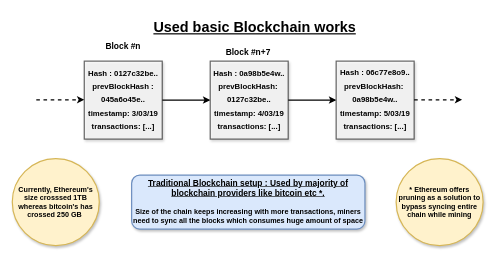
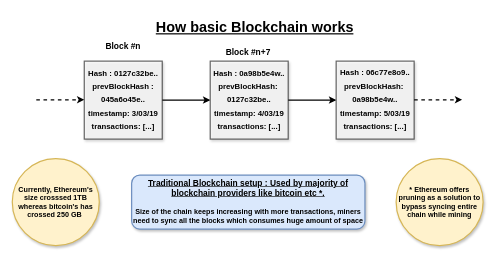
  <mxCell id="0" />
  <mxCell id="1" parent="0" />
  <mxCell id="2" value="" style="edgeStyle=orthogonalEdgeStyle;rounded=0;orthogonalLoop=1;jettySize=auto;html=1;strokeWidth=2;" parent="1" source="3" target="5" edge="1"><mxGeometry relative="1" as="geometry" /></mxCell>
  <mxCell id="3" value="&lt;h3 style=&quot;line-height: 170% ; font-size: 13px&quot;&gt;Hash : 0127c32be..&lt;br&gt;prevBlockHash : 045a6o45e..&lt;br&gt;timestamp: 3/03/19&lt;br&gt;transactions: [...]&lt;/h3&gt;" style="whiteSpace=wrap;html=1;aspect=fixed;strokeWidth=2;shadow=1;comic=0;perimeterSpacing=0;opacity=60;" parent="1" vertex="1"><mxGeometry x="140" y="101" width="130" height="130" as="geometry" /></mxCell>
  <mxCell id="4" value="" style="edgeStyle=orthogonalEdgeStyle;rounded=0;orthogonalLoop=1;jettySize=auto;html=1;strokeWidth=2;" parent="1" source="5" target="6" edge="1"><mxGeometry relative="1" as="geometry" /></mxCell>
  <mxCell id="5" value="&lt;p style=&quot;line-height: 170%&quot;&gt;&lt;/p&gt;&lt;h4 style=&quot;line-height: 170% ; font-size: 13px&quot;&gt;&lt;span style=&quot;white-space: normal&quot;&gt;Hash : 0a98b5e4w..&lt;/span&gt;&lt;br style=&quot;white-space: normal&quot;&gt;&lt;span style=&quot;white-space: normal&quot;&gt;prevBlockHash:&amp;nbsp;&lt;br&gt;&lt;/span&gt;0127c32be..&lt;br style=&quot;white-space: normal&quot;&gt;&lt;span style=&quot;white-space: normal&quot;&gt;timestamp: 4/03/19&lt;/span&gt;&lt;br style=&quot;white-space: normal&quot;&gt;&lt;span style=&quot;white-space: normal&quot;&gt;transactions: [...]&lt;/span&gt;&lt;/h4&gt;&lt;p&gt;&lt;/p&gt;" style="whiteSpace=wrap;html=1;aspect=fixed;strokeWidth=2;shadow=1;opacity=60;" parent="1" vertex="1"><mxGeometry x="350" y="101" width="130" height="130" as="geometry" /></mxCell>
  <mxCell id="6" value="&lt;p style=&quot;line-height: 140%&quot;&gt;&lt;/p&gt;&lt;h4 style=&quot;line-height: 180%&quot;&gt;&lt;font style=&quot;font-size: 13px&quot;&gt;&lt;span style=&quot;white-space: normal&quot;&gt;Hash : 06c77e8o9..&lt;/span&gt;&lt;/font&gt;&lt;font style=&quot;font-size: 13px&quot;&gt;&lt;br style=&quot;white-space: normal&quot;&gt;&lt;/font&gt;&lt;font style=&quot;font-size: 13px&quot;&gt;&lt;span style=&quot;white-space: normal&quot;&gt;prevBlockHash:&amp;nbsp;&lt;br&gt;&lt;/span&gt;&lt;/font&gt;&lt;font style=&quot;font-size: 13px&quot;&gt;0a98b5e4w..&lt;/font&gt;&lt;font style=&quot;font-size: 13px&quot;&gt;&lt;br style=&quot;white-space: normal&quot;&gt;&lt;/font&gt;&lt;font style=&quot;font-size: 13px&quot;&gt;&lt;span style=&quot;white-space: normal&quot;&gt;timestamp: 5/03/19&lt;/span&gt;&lt;/font&gt;&lt;font style=&quot;font-size: 13px&quot;&gt;&lt;br style=&quot;white-space: normal&quot;&gt;&lt;/font&gt;&lt;font style=&quot;font-size: 13px&quot;&gt;&lt;span style=&quot;white-space: normal&quot;&gt;transactions: [...]&lt;/span&gt;&lt;/font&gt;&lt;/h4&gt;&lt;p&gt;&lt;/p&gt;" style="whiteSpace=wrap;html=1;aspect=fixed;strokeWidth=2;shadow=1;opacity=60;" parent="1" vertex="1"><mxGeometry x="560" y="101" width="130" height="130" as="geometry" /></mxCell>
  <mxCell id="7" value="" style="edgeStyle=orthogonalEdgeStyle;rounded=0;orthogonalLoop=1;jettySize=auto;html=1;dashed=1;strokeWidth=2;" parent="1" edge="1"><mxGeometry relative="1" as="geometry"><mxPoint x="60" y="165.5" as="sourcePoint" /><mxPoint x="140" y="165.5" as="targetPoint" /></mxGeometry></mxCell>
  <mxCell id="8" value="" style="edgeStyle=orthogonalEdgeStyle;rounded=0;orthogonalLoop=1;jettySize=auto;html=1;dashed=1;strokeWidth=2;" parent="1" edge="1"><mxGeometry relative="1" as="geometry"><mxPoint x="690" y="165.5" as="sourcePoint" /><mxPoint x="770" y="165.5" as="targetPoint" /></mxGeometry></mxCell>
  <mxCell id="9" value="&lt;h3&gt;&lt;u&gt;Traditional Blockchain setup : Used by majority of blockchain providers like bitcoin etc *.&lt;/u&gt;&lt;/h3&gt;&lt;h4&gt;Size of the chain keeps increasing with more transactions, miners need to sync all the blocks which consumes huge amount of space&lt;/h4&gt;" style="rounded=1;whiteSpace=wrap;html=1;shadow=1;strokeWidth=2;fillColor=#dae8fc;strokeColor=#6c8ebf;" parent="1" vertex="1"><mxGeometry x="219" y="291" width="389" height="90" as="geometry" /></mxCell>
- <mxCell id="10" value="&lt;h1&gt;Used basic Blockchain works&lt;/h1&gt;" style="text;html=1;align=center;verticalAlign=middle;resizable=0;points=[];autosize=1;rounded=1;fillColor=none;fontStyle=5" parent="1" vertex="1"><mxGeometry x="254" y="20" width="340" height="50" as="geometry" /></mxCell>
+ <mxCell id="10" value="&lt;h1&gt;How basic Blockchain works&lt;/h1&gt;" style="text;html=1;align=center;verticalAlign=middle;resizable=0;points=[];autosize=1;rounded=1;fillColor=none;fontStyle=5" parent="1" vertex="1"><mxGeometry x="254" y="20" width="340" height="50" as="geometry" /></mxCell>
  <mxCell id="11" value="&lt;h4&gt;Currently, Ethereum's size crosssed 1TB whereas bitcoin's has crossed 250 GB&amp;nbsp;&lt;/h4&gt;" style="ellipse;whiteSpace=wrap;html=1;aspect=fixed;shadow=1;comic=0;strokeWidth=2;align=center;fillColor=#fff2cc;strokeColor=#d6b656;" parent="1" vertex="1"><mxGeometry x="20" y="263.5" width="145" height="145" as="geometry" /></mxCell>
  <mxCell id="12" value="&lt;h4&gt;* Ethereum offers pruning as a solution to bypass syncing entire chain while mining&lt;/h4&gt;" style="ellipse;whiteSpace=wrap;html=1;aspect=fixed;shadow=1;comic=0;strokeWidth=2;align=center;fillColor=#fff2cc;strokeColor=#d6b656;" parent="1" vertex="1"><mxGeometry x="660" y="263.5" width="145" height="145" as="geometry" /></mxCell>
  <mxCell id="13" value="&lt;h3&gt;Block #n&lt;/h3&gt;" style="text;html=1;strokeColor=none;fillColor=none;align=center;verticalAlign=middle;whiteSpace=wrap;rounded=0;" vertex="1" parent="1"><mxGeometry x="170" y="60" width="70" height="31" as="geometry" /></mxCell>
  <mxCell id="14" value="&lt;h3&gt;Block #n+7&lt;/h3&gt;" style="text;html=1;strokeColor=none;fillColor=none;align=center;verticalAlign=middle;whiteSpace=wrap;rounded=0;" vertex="1" parent="1"><mxGeometry x="373" y="70" width="81" height="31" as="geometry" /></mxCell>
